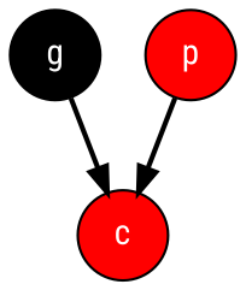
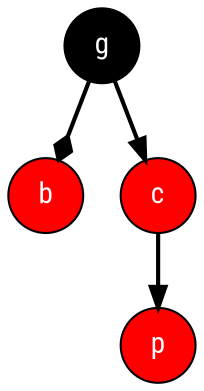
  digraph {
    fontname="Roboto Condensed"
    node [fillcolor=red fontcolor=white fontname="Roboto Condensed" shape=circle style=filled]
    edge [arrowhead=normal fontname="Roboto Condensed" style=bold]
    g [fillcolor=black]
+   b
    c
    p
+   g -> b [arrowhead=diamond]
    g -> c
-   p -> c
+   c -> p
  }
